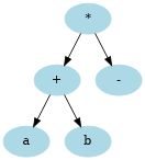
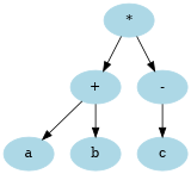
  digraph {
    node [color=lightblue style=filled]
    n1 [label="*"]
    n2 [label="+"]
    n3 [label="-"]
    n4 [label=a]
    n5 [label=b]
+   n6 [label=c]
    n1 -> n2
    n1 -> n3
    n2 -> n4
    n2 -> n5
+   n3 -> n6
  }
